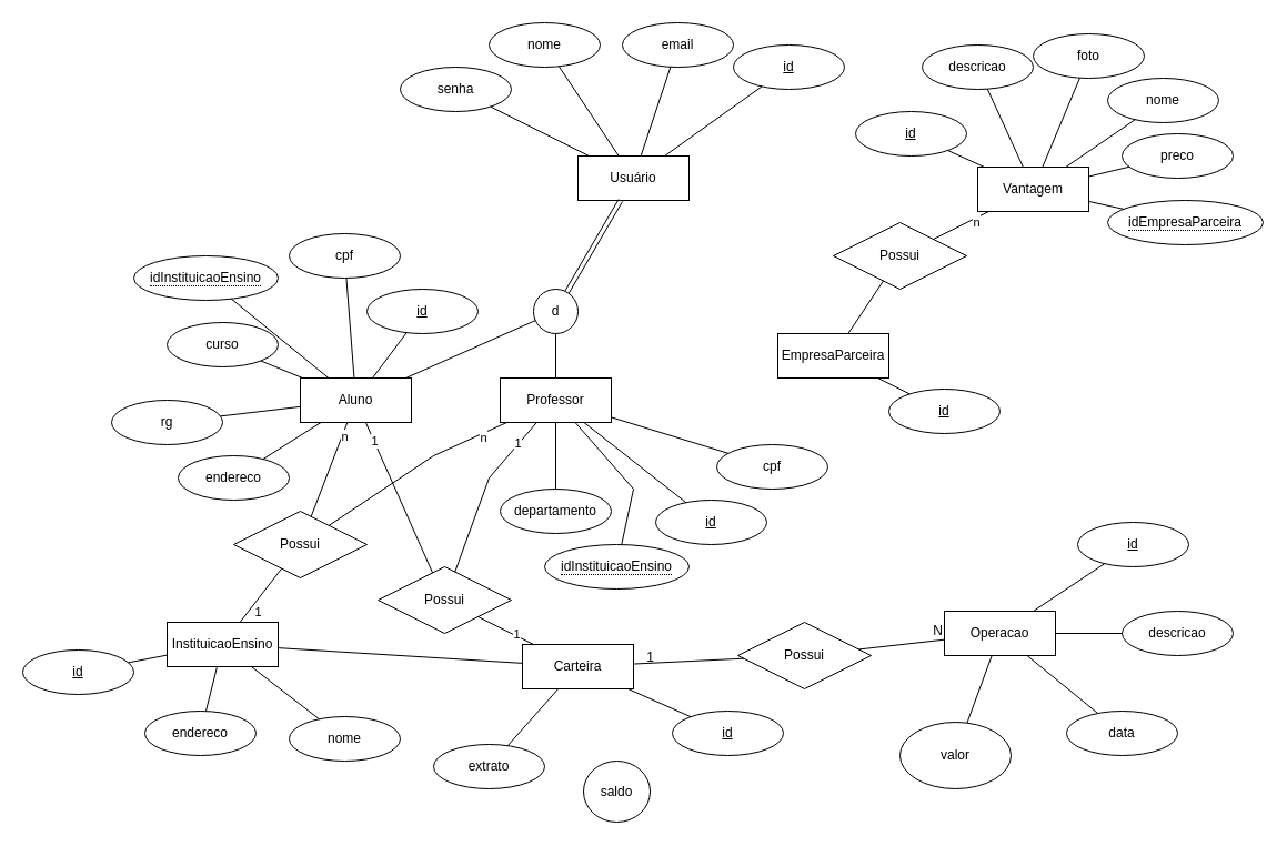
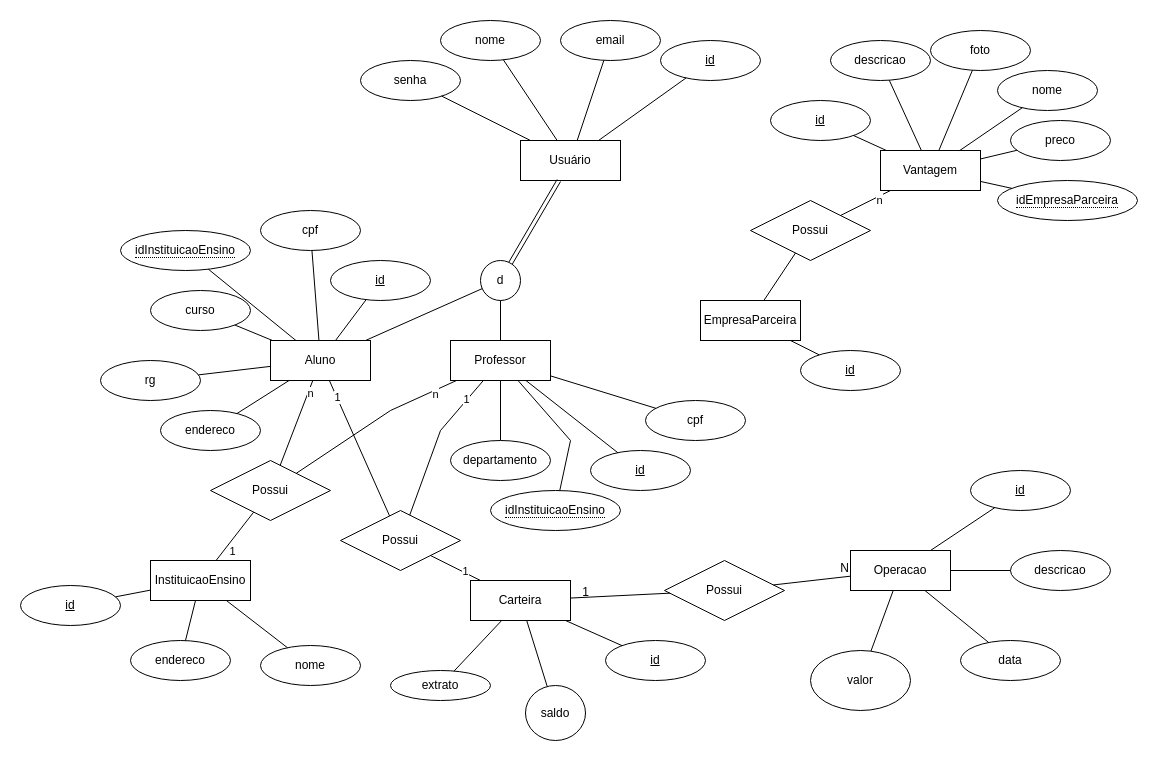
  <mxCell id="0" />
  <mxCell id="1" parent="0" />
  <mxCell id="2" value="Usuário" style="whiteSpace=wrap;html=1;align=center;" parent="1" vertex="1"><mxGeometry x="520" y="140" width="100" height="40" as="geometry" /></mxCell>
  <mxCell id="3" value="senha" style="ellipse;whiteSpace=wrap;html=1;align=center;" parent="1" vertex="1"><mxGeometry x="360" y="60" width="100" height="40" as="geometry" /></mxCell>
  <mxCell id="4" value="email" style="ellipse;whiteSpace=wrap;html=1;align=center;" parent="1" vertex="1"><mxGeometry x="560" y="20" width="100" height="40" as="geometry" /></mxCell>
  <mxCell id="5" value="nome" style="ellipse;whiteSpace=wrap;html=1;align=center;" parent="1" vertex="1"><mxGeometry x="440" y="20" width="100" height="40" as="geometry" /></mxCell>
  <mxCell id="6" value="cpf" style="ellipse;whiteSpace=wrap;html=1;align=center;" parent="1" vertex="1"><mxGeometry x="645" y="400" width="100" height="40" as="geometry" /></mxCell>
  <mxCell id="7" value="id" style="ellipse;whiteSpace=wrap;html=1;align=center;fontStyle=4;" parent="1" vertex="1"><mxGeometry x="660" y="40" width="100" height="40" as="geometry" /></mxCell>
  <mxCell id="8" value="id" style="ellipse;whiteSpace=wrap;html=1;align=center;fontStyle=4;" parent="1" vertex="1"><mxGeometry x="330" y="260" width="100" height="40" as="geometry" /></mxCell>
  <mxCell id="9" value="id" style="ellipse;whiteSpace=wrap;html=1;align=center;fontStyle=4;" parent="1" vertex="1"><mxGeometry x="20" y="585" width="100" height="40" as="geometry" /></mxCell>
  <mxCell id="10" value="" style="endArrow=none;html=1;rounded=0;" parent="1" source="20" target="25" edge="1"><mxGeometry relative="1" as="geometry"><mxPoint x="640" y="370" as="sourcePoint" /><mxPoint x="800" y="370" as="targetPoint" /></mxGeometry></mxCell>
  <mxCell id="11" value="" style="endArrow=none;html=1;rounded=0;" parent="1" source="2" target="3" edge="1"><mxGeometry relative="1" as="geometry"><mxPoint x="640" y="370" as="sourcePoint" /><mxPoint x="800" y="370" as="targetPoint" /></mxGeometry></mxCell>
  <mxCell id="12" value="" style="endArrow=none;html=1;rounded=0;" parent="1" source="2" target="5" edge="1"><mxGeometry relative="1" as="geometry"><mxPoint x="640" y="370" as="sourcePoint" /><mxPoint x="800" y="370" as="targetPoint" /></mxGeometry></mxCell>
  <mxCell id="13" value="" style="endArrow=none;html=1;rounded=0;" parent="1" source="2" target="4" edge="1"><mxGeometry relative="1" as="geometry"><mxPoint x="640" y="370" as="sourcePoint" /><mxPoint x="800" y="370" as="targetPoint" /></mxGeometry></mxCell>
  <mxCell id="14" value="" style="endArrow=none;html=1;rounded=0;" parent="1" source="2" target="7" edge="1"><mxGeometry relative="1" as="geometry"><mxPoint x="470" y="280" as="sourcePoint" /><mxPoint x="800" y="370" as="targetPoint" /></mxGeometry></mxCell>
  <mxCell id="15" value="Professor" style="whiteSpace=wrap;html=1;align=center;" parent="1" vertex="1"><mxGeometry x="450" y="340" width="100" height="40" as="geometry" /></mxCell>
  <mxCell id="16" value="Aluno" style="whiteSpace=wrap;html=1;align=center;" parent="1" vertex="1"><mxGeometry x="270" y="340" width="100" height="40" as="geometry" /></mxCell>
  <mxCell id="17" value="InstituicaoEnsino" style="whiteSpace=wrap;html=1;align=center;" parent="1" vertex="1"><mxGeometry x="150" y="560" width="100" height="40" as="geometry" /></mxCell>
  <mxCell id="18" value="Vantagem" style="whiteSpace=wrap;html=1;align=center;" parent="1" vertex="1"><mxGeometry x="880" y="150" width="100" height="40" as="geometry" /></mxCell>
  <mxCell id="19" value="Carteira" style="whiteSpace=wrap;html=1;align=center;" parent="1" vertex="1"><mxGeometry x="470" y="580" width="100" height="40" as="geometry" /></mxCell>
  <mxCell id="20" value="EmpresaParceira" style="whiteSpace=wrap;html=1;align=center;" parent="1" vertex="1"><mxGeometry x="700" y="300" width="100" height="40" as="geometry" /></mxCell>
  <mxCell id="21" value="d" style="ellipse;whiteSpace=wrap;html=1;aspect=fixed;" parent="1" vertex="1"><mxGeometry x="480" y="260" width="40" height="40" as="geometry" /></mxCell>
  <mxCell id="22" value="" style="endArrow=none;html=1;rounded=0;" parent="1" source="15" target="21" edge="1"><mxGeometry relative="1" as="geometry"><mxPoint x="460" y="330" as="sourcePoint" /><mxPoint x="620" y="330" as="targetPoint" /></mxGeometry></mxCell>
  <mxCell id="23" value="" style="endArrow=none;html=1;rounded=0;" parent="1" source="16" target="21" edge="1"><mxGeometry relative="1" as="geometry"><mxPoint x="460" y="330" as="sourcePoint" /><mxPoint x="620" y="330" as="targetPoint" /></mxGeometry></mxCell>
  <mxCell id="24" value="" style="shape=link;html=1;rounded=0;" parent="1" source="21" target="2" edge="1"><mxGeometry relative="1" as="geometry"><mxPoint x="460" y="330" as="sourcePoint" /><mxPoint x="626.818" y="190" as="targetPoint" /></mxGeometry></mxCell>
  <mxCell id="25" value="id" style="ellipse;whiteSpace=wrap;html=1;align=center;fontStyle=4;" parent="1" vertex="1"><mxGeometry x="800" y="350" width="100" height="40" as="geometry" /></mxCell>
  <mxCell id="26" value="id" style="ellipse;whiteSpace=wrap;html=1;align=center;fontStyle=4;" parent="1" vertex="1"><mxGeometry x="590" y="450" width="100" height="40" as="geometry" /></mxCell>
  <mxCell id="27" value="id" style="ellipse;whiteSpace=wrap;html=1;align=center;fontStyle=4;" parent="1" vertex="1"><mxGeometry x="605" y="640" width="100" height="40" as="geometry" /></mxCell>
  <mxCell id="28" value="" style="endArrow=none;html=1;rounded=0;" parent="1" source="15" target="6" edge="1"><mxGeometry relative="1" as="geometry"><mxPoint x="683" y="427" as="sourcePoint" /><mxPoint x="645" y="407" as="targetPoint" /></mxGeometry></mxCell>
  <mxCell id="29" value="" style="endArrow=none;html=1;rounded=0;" parent="1" source="36" target="15" edge="1"><mxGeometry relative="1" as="geometry"><mxPoint x="693" y="437" as="sourcePoint" /><mxPoint x="730" y="453" as="targetPoint" /></mxGeometry></mxCell>
  <mxCell id="30" value="" style="endArrow=none;html=1;rounded=0;" parent="1" source="16" target="8" edge="1"><mxGeometry relative="1" as="geometry"><mxPoint x="758" y="410" as="sourcePoint" /><mxPoint x="795" y="426" as="targetPoint" /></mxGeometry></mxCell>
  <mxCell id="31" value="" style="endArrow=none;html=1;rounded=0;" parent="1" source="15" target="26" edge="1"><mxGeometry relative="1" as="geometry"><mxPoint x="768" y="420" as="sourcePoint" /><mxPoint x="805" y="436" as="targetPoint" /></mxGeometry></mxCell>
  <mxCell id="32" value="saldo" style="ellipse;whiteSpace=wrap;html=1;align=center;" parent="1" vertex="1"><mxGeometry x="525" y="685" width="60" height="55" as="geometry" /></mxCell>
  <mxCell id="33" value="nome" style="ellipse;whiteSpace=wrap;html=1;align=center;" parent="1" vertex="1"><mxGeometry x="260" y="645" width="100" height="40" as="geometry" /></mxCell>
  <mxCell id="34" value="curso" style="ellipse;whiteSpace=wrap;html=1;align=center;" parent="1" vertex="1"><mxGeometry x="150" y="290" width="100" height="40" as="geometry" /></mxCell>
  <mxCell id="35" value="rg" style="ellipse;whiteSpace=wrap;html=1;align=center;" parent="1" vertex="1"><mxGeometry x="100" y="360" width="100" height="40" as="geometry" /></mxCell>
  <mxCell id="36" value="departamento" style="ellipse;whiteSpace=wrap;html=1;align=center;" parent="1" vertex="1"><mxGeometry x="450" y="440" width="100" height="40" as="geometry" /></mxCell>
  <mxCell id="37" value="endereco" style="ellipse;whiteSpace=wrap;html=1;align=center;" parent="1" vertex="1"><mxGeometry x="130" y="640" width="100" height="40" as="geometry" /></mxCell>
  <mxCell id="38" value="endereco" style="ellipse;whiteSpace=wrap;html=1;align=center;" parent="1" vertex="1"><mxGeometry x="160" y="410" width="100" height="40" as="geometry" /></mxCell>
  <mxCell id="39" value="cpf" style="ellipse;whiteSpace=wrap;html=1;align=center;" parent="1" vertex="1"><mxGeometry x="260" y="210" width="100" height="40" as="geometry" /></mxCell>
  <mxCell id="40" value="" style="endArrow=none;html=1;rounded=0;" parent="1" source="17" target="49" edge="1"><mxGeometry relative="1" as="geometry"><mxPoint x="665" y="470" as="sourcePoint" /><mxPoint x="675" y="430" as="targetPoint" /></mxGeometry></mxCell>
  <mxCell id="41" value="1" style="edgeLabel;html=1;align=center;verticalAlign=middle;resizable=0;points=[];" parent="40" vertex="1" connectable="0"><mxGeometry x="-0.578" y="-1" relative="1" as="geometry"><mxPoint x="7" as="offset" /></mxGeometry></mxCell>
  <mxCell id="42" value="" style="endArrow=none;html=1;rounded=0;" parent="1" source="16" target="35" edge="1"><mxGeometry relative="1" as="geometry"><mxPoint x="345" y="360" as="sourcePoint" /><mxPoint x="355" y="320" as="targetPoint" /></mxGeometry></mxCell>
  <mxCell id="43" value="" style="endArrow=none;html=1;rounded=0;" parent="1" source="34" target="16" edge="1"><mxGeometry relative="1" as="geometry"><mxPoint x="235" y="270" as="sourcePoint" /><mxPoint x="245" y="230" as="targetPoint" /></mxGeometry></mxCell>
  <mxCell id="44" value="" style="endArrow=none;html=1;rounded=0;" parent="1" source="38" target="16" edge="1"><mxGeometry relative="1" as="geometry"><mxPoint x="365" y="380" as="sourcePoint" /><mxPoint x="375" y="340" as="targetPoint" /></mxGeometry></mxCell>
  <mxCell id="45" value="" style="endArrow=none;html=1;rounded=0;" parent="1" source="39" target="16" edge="1"><mxGeometry relative="1" as="geometry"><mxPoint x="375" y="390" as="sourcePoint" /><mxPoint x="385" y="350" as="targetPoint" /></mxGeometry></mxCell>
  <mxCell id="46" value="" style="endArrow=none;html=1;rounded=0;" parent="1" source="37" target="17" edge="1"><mxGeometry relative="1" as="geometry"><mxPoint x="205" y="880" as="sourcePoint" /><mxPoint x="215" y="840" as="targetPoint" /></mxGeometry></mxCell>
  <mxCell id="47" value="" style="endArrow=none;html=1;rounded=0;" parent="1" source="17" target="33" edge="1"><mxGeometry relative="1" as="geometry"><mxPoint x="215" y="890" as="sourcePoint" /><mxPoint x="225" y="850" as="targetPoint" /></mxGeometry></mxCell>
  <mxCell id="48" value="" style="endArrow=none;html=1;rounded=0;" parent="1" source="17" target="9" edge="1"><mxGeometry relative="1" as="geometry"><mxPoint x="225" y="900" as="sourcePoint" /><mxPoint x="235" y="860" as="targetPoint" /></mxGeometry></mxCell>
  <mxCell id="49" value="Possui" style="shape=rhombus;perimeter=rhombusPerimeter;whiteSpace=wrap;html=1;align=center;" parent="1" vertex="1"><mxGeometry x="210" y="460" width="120" height="60" as="geometry" /></mxCell>
  <mxCell id="50" value="" style="endArrow=none;html=1;rounded=0;" parent="1" source="49" target="16" edge="1"><mxGeometry relative="1" as="geometry"><mxPoint x="290" y="370" as="sourcePoint" /><mxPoint x="340" y="370" as="targetPoint" /></mxGeometry></mxCell>
  <mxCell id="51" value="n" style="edgeLabel;html=1;align=center;verticalAlign=middle;resizable=0;points=[];" parent="50" vertex="1" connectable="0"><mxGeometry x="0.691" y="-2" relative="1" as="geometry"><mxPoint y="-1" as="offset" /></mxGeometry></mxCell>
  <mxCell id="52" value="" style="endArrow=none;html=1;rounded=0;" parent="1" source="49" target="15" edge="1"><mxGeometry relative="1" as="geometry"><mxPoint x="290" y="370" as="sourcePoint" /><mxPoint x="450" y="370" as="targetPoint" /><Array as="points"><mxPoint x="390" y="410" /></Array></mxGeometry></mxCell>
  <mxCell id="53" value="n" style="edgeLabel;html=1;align=center;verticalAlign=middle;resizable=0;points=[];" parent="52" vertex="1" connectable="0"><mxGeometry x="0.764" relative="1" as="geometry"><mxPoint x="-2" y="4" as="offset" /></mxGeometry></mxCell>
  <mxCell id="54" value="Possui" style="shape=rhombus;perimeter=rhombusPerimeter;whiteSpace=wrap;html=1;align=center;" parent="1" vertex="1"><mxGeometry x="750" y="200" width="120" height="60" as="geometry" /></mxCell>
  <mxCell id="55" value="" style="endArrow=none;html=1;rounded=0;" parent="1" source="54" target="18" edge="1"><mxGeometry relative="1" as="geometry"><mxPoint x="610" y="330" as="sourcePoint" /><mxPoint x="770" y="330" as="targetPoint" /></mxGeometry></mxCell>
  <mxCell id="56" value="n" style="edgeLabel;html=1;align=center;verticalAlign=middle;resizable=0;points=[];" parent="55" vertex="1" connectable="0"><mxGeometry x="0.494" y="-2" relative="1" as="geometry"><mxPoint y="1" as="offset" /></mxGeometry></mxCell>
  <mxCell id="57" value="" style="endArrow=none;html=1;rounded=0;" parent="1" source="20" target="54" edge="1"><mxGeometry relative="1" as="geometry"><mxPoint x="610" y="330" as="sourcePoint" /><mxPoint x="770" y="330" as="targetPoint" /></mxGeometry></mxCell>
- <mxCell id="58" value="extrato" style="ellipse;whiteSpace=wrap;html=1;align=center;" parent="1" vertex="1"><mxGeometry x="390" y="670" width="100" height="40" as="geometry" /></mxCell>
+ <mxCell id="58" value="extrato" style="ellipse;whiteSpace=wrap;html=1;align=center;" parent="1" vertex="1"><mxGeometry x="390" y="670" width="100" height="30" as="geometry" /></mxCell>
  <mxCell id="59" value="data" style="ellipse;whiteSpace=wrap;html=1;align=center;" parent="1" vertex="1"><mxGeometry x="960" y="640" width="100" height="40" as="geometry" /></mxCell>
  <mxCell id="60" value="descricao" style="ellipse;whiteSpace=wrap;html=1;align=center;" parent="1" vertex="1"><mxGeometry x="1010" y="550" width="100" height="40" as="geometry" /></mxCell>
  <mxCell id="61" value="valor" style="ellipse;whiteSpace=wrap;html=1;align=center;" parent="1" vertex="1"><mxGeometry x="810" y="650" width="100" height="60" as="geometry" /></mxCell>
  <mxCell id="62" value="id" style="ellipse;whiteSpace=wrap;html=1;align=center;fontStyle=4;" parent="1" vertex="1"><mxGeometry x="970" y="470" width="100" height="40" as="geometry" /></mxCell>
  <mxCell id="63" value="" style="endArrow=none;html=1;rounded=0;" parent="1" source="19" target="58" edge="1"><mxGeometry relative="1" as="geometry"><mxPoint x="540" y="440" as="sourcePoint" /><mxPoint x="700" y="440" as="targetPoint" /></mxGeometry></mxCell>
- <mxCell id="64" value="" style="endArrow=none;html=1;rounded=0;" parent="1" source="19" target="17" edge="1"><mxGeometry relative="1" as="geometry"><mxPoint x="540" y="440" as="sourcePoint" /><mxPoint x="700" y="440" as="targetPoint" /></mxGeometry></mxCell>
+ <mxCell id="64" value="" style="endArrow=none;html=1;rounded=0;" parent="1" source="19" target="32" edge="1"><mxGeometry relative="1" as="geometry"><mxPoint x="540" y="440" as="sourcePoint" /><mxPoint x="700" y="440" as="targetPoint" /></mxGeometry></mxCell>
  <mxCell id="65" value="" style="endArrow=none;html=1;rounded=0;" parent="1" source="19" target="27" edge="1"><mxGeometry relative="1" as="geometry"><mxPoint x="540" y="440" as="sourcePoint" /><mxPoint x="700" y="440" as="targetPoint" /></mxGeometry></mxCell>
  <mxCell id="66" value="Possui" style="shape=rhombus;perimeter=rhombusPerimeter;whiteSpace=wrap;html=1;align=center;" parent="1" vertex="1"><mxGeometry x="340" y="510" width="120" height="60" as="geometry" /></mxCell>
  <mxCell id="67" value="" style="endArrow=none;html=1;rounded=0;" parent="1" source="66" target="19" edge="1"><mxGeometry relative="1" as="geometry"><mxPoint x="520" y="440" as="sourcePoint" /><mxPoint x="680" y="440" as="targetPoint" /></mxGeometry></mxCell>
  <mxCell id="68" value="1" style="edgeLabel;html=1;align=center;verticalAlign=middle;resizable=0;points=[];" parent="67" vertex="1" connectable="0"><mxGeometry x="0.376" y="2" relative="1" as="geometry"><mxPoint as="offset" /></mxGeometry></mxCell>
  <mxCell id="69" value="" style="endArrow=none;html=1;rounded=0;" parent="1" source="16" target="66" edge="1"><mxGeometry relative="1" as="geometry"><mxPoint x="520" y="440" as="sourcePoint" /><mxPoint x="680" y="440" as="targetPoint" /></mxGeometry></mxCell>
  <mxCell id="70" value="1" style="edgeLabel;html=1;align=center;verticalAlign=middle;resizable=0;points=[];" parent="69" vertex="1" connectable="0"><mxGeometry x="-0.763" relative="1" as="geometry"><mxPoint as="offset" /></mxGeometry></mxCell>
  <mxCell id="71" value="" style="endArrow=none;html=1;rounded=0;" parent="1" source="15" target="66" edge="1"><mxGeometry relative="1" as="geometry"><mxPoint x="520" y="440" as="sourcePoint" /><mxPoint x="680" y="440" as="targetPoint" /><Array as="points"><mxPoint x="440" y="430" /></Array></mxGeometry></mxCell>
  <mxCell id="72" value="1" style="edgeLabel;html=1;align=center;verticalAlign=middle;resizable=0;points=[];" parent="71" vertex="1" connectable="0"><mxGeometry x="-0.675" y="-1" relative="1" as="geometry"><mxPoint as="offset" /></mxGeometry></mxCell>
  <mxCell id="73" value="" style="endArrow=none;html=1;rounded=0;" parent="1" source="98" target="60" edge="1"><mxGeometry relative="1" as="geometry"><mxPoint x="960" y="570" as="sourcePoint" /><mxPoint x="750" y="480" as="targetPoint" /></mxGeometry></mxCell>
  <mxCell id="74" value="" style="endArrow=none;html=1;rounded=0;" parent="1" source="59" target="98" edge="1"><mxGeometry relative="1" as="geometry"><mxPoint x="590" y="480" as="sourcePoint" /><mxPoint x="930" y="600" as="targetPoint" /></mxGeometry></mxCell>
  <mxCell id="75" value="" style="endArrow=none;html=1;rounded=0;" parent="1" source="61" target="98" edge="1"><mxGeometry relative="1" as="geometry"><mxPoint x="590" y="480" as="sourcePoint" /><mxPoint x="881" y="600" as="targetPoint" /></mxGeometry></mxCell>
  <mxCell id="76" value="" style="endArrow=none;html=1;rounded=0;" parent="1" source="98" target="62" edge="1"><mxGeometry relative="1" as="geometry"><mxPoint x="938.75" y="540" as="sourcePoint" /><mxPoint x="750" y="480" as="targetPoint" /></mxGeometry></mxCell>
  <mxCell id="77" value="nome" style="ellipse;whiteSpace=wrap;html=1;align=center;" parent="1" vertex="1"><mxGeometry x="997" y="70" width="100" height="40" as="geometry" /></mxCell>
  <mxCell id="78" value="descricao" style="ellipse;whiteSpace=wrap;html=1;align=center;" parent="1" vertex="1"><mxGeometry x="830" y="40" width="100" height="40" as="geometry" /></mxCell>
  <mxCell id="79" value="id" style="ellipse;whiteSpace=wrap;html=1;align=center;fontStyle=4;" parent="1" vertex="1"><mxGeometry x="770" y="100" width="100" height="40" as="geometry" /></mxCell>
  <mxCell id="80" value="&lt;span style=&quot;border-bottom: 1px dotted&quot;&gt;idEmpresaParceira&lt;/span&gt;" style="ellipse;whiteSpace=wrap;html=1;align=center;" parent="1" vertex="1"><mxGeometry x="997" y="180" width="140" height="40" as="geometry" /></mxCell>
  <mxCell id="81" value="&lt;span style=&quot;border-bottom: 1px dotted&quot;&gt;idInstituicaoEnsino&lt;/span&gt;" style="ellipse;whiteSpace=wrap;html=1;align=center;" parent="1" vertex="1"><mxGeometry x="120" y="230" width="130" height="40" as="geometry" /></mxCell>
  <mxCell id="82" value="&lt;span style=&quot;border-bottom: 1px dotted&quot;&gt;idInstituicaoEnsino&lt;/span&gt;" style="ellipse;whiteSpace=wrap;html=1;align=center;" parent="1" vertex="1"><mxGeometry x="490" y="490" width="130" height="40" as="geometry" /></mxCell>
  <mxCell id="83" value="" style="endArrow=none;html=1;rounded=0;" parent="1" source="80" target="18" edge="1"><mxGeometry relative="1" as="geometry"><mxPoint x="490" y="520" as="sourcePoint" /><mxPoint x="650" y="520" as="targetPoint" /></mxGeometry></mxCell>
  <mxCell id="84" value="" style="endArrow=none;html=1;rounded=0;" parent="1" source="15" target="82" edge="1"><mxGeometry relative="1" as="geometry"><mxPoint x="420" y="560" as="sourcePoint" /><mxPoint x="580" y="560" as="targetPoint" /><Array as="points"><mxPoint x="570" y="440" /></Array></mxGeometry></mxCell>
  <mxCell id="85" value="" style="endArrow=none;html=1;rounded=0;" parent="1" source="81" target="16" edge="1"><mxGeometry relative="1" as="geometry"><mxPoint x="190" y="330" as="sourcePoint" /><mxPoint x="350" y="330" as="targetPoint" /></mxGeometry></mxCell>
  <mxCell id="86" value="" style="endArrow=none;html=1;rounded=0;" parent="1" source="78" target="18" edge="1"><mxGeometry relative="1" as="geometry"><mxPoint x="790" y="250" as="sourcePoint" /><mxPoint x="950" y="250" as="targetPoint" /></mxGeometry></mxCell>
  <mxCell id="87" value="" style="endArrow=none;html=1;rounded=0;" parent="1" source="79" target="18" edge="1"><mxGeometry relative="1" as="geometry"><mxPoint x="820" y="160" as="sourcePoint" /><mxPoint x="950" y="250" as="targetPoint" /></mxGeometry></mxCell>
  <mxCell id="88" value="" style="endArrow=none;html=1;rounded=0;" parent="1" source="18" target="77" edge="1"><mxGeometry relative="1" as="geometry"><mxPoint x="790" y="250" as="sourcePoint" /><mxPoint x="950" y="250" as="targetPoint" /></mxGeometry></mxCell>
  <mxCell id="89" value="foto" style="ellipse;whiteSpace=wrap;html=1;align=center;" parent="1" vertex="1"><mxGeometry x="930" y="30" width="100" height="40" as="geometry" /></mxCell>
  <mxCell id="90" value="preco" style="ellipse;whiteSpace=wrap;html=1;align=center;" parent="1" vertex="1"><mxGeometry x="1010" y="120" width="100" height="40" as="geometry" /></mxCell>
  <mxCell id="91" value="" style="endArrow=none;html=1;rounded=0;" parent="1" source="90" target="18" edge="1"><mxGeometry relative="1" as="geometry"><mxPoint x="790" y="250" as="sourcePoint" /><mxPoint x="950" y="250" as="targetPoint" /></mxGeometry></mxCell>
  <mxCell id="92" value="" style="endArrow=none;html=1;rounded=0;" parent="1" source="89" target="18" edge="1"><mxGeometry relative="1" as="geometry"><mxPoint x="790" y="250" as="sourcePoint" /><mxPoint x="950" y="250" as="targetPoint" /></mxGeometry></mxCell>
  <mxCell id="93" value="Possui" style="shape=rhombus;perimeter=rhombusPerimeter;whiteSpace=wrap;html=1;align=center;" parent="1" vertex="1"><mxGeometry x="664" y="560" width="120" height="60" as="geometry" /></mxCell>
  <mxCell id="94" value="" style="endArrow=none;html=1;rounded=0;" parent="1" source="93" target="19" edge="1"><mxGeometry relative="1" as="geometry"><mxPoint x="705" y="410" as="sourcePoint" /><mxPoint x="865" y="410" as="targetPoint" /></mxGeometry></mxCell>
  <mxCell id="95" value="1" style="resizable=0;html=1;whiteSpace=wrap;align=right;verticalAlign=bottom;" parent="94" connectable="0" vertex="1"><mxGeometry x="1" relative="1" as="geometry"><mxPoint x="20" y="2" as="offset" /></mxGeometry></mxCell>
  <mxCell id="96" value="" style="endArrow=none;html=1;rounded=0;" parent="1" source="93" target="98" edge="1"><mxGeometry relative="1" as="geometry"><mxPoint x="620" y="400" as="sourcePoint" /><mxPoint x="820" y="573.182" as="targetPoint" /></mxGeometry></mxCell>
  <mxCell id="97" value="N" style="resizable=0;html=1;whiteSpace=wrap;align=right;verticalAlign=bottom;" parent="96" connectable="0" vertex="1"><mxGeometry x="1" relative="1" as="geometry" /></mxCell>
  <mxCell id="98" value="Operacao" style="whiteSpace=wrap;html=1;align=center;" parent="1" vertex="1"><mxGeometry x="850" y="550" width="100" height="40" as="geometry" /></mxCell>
